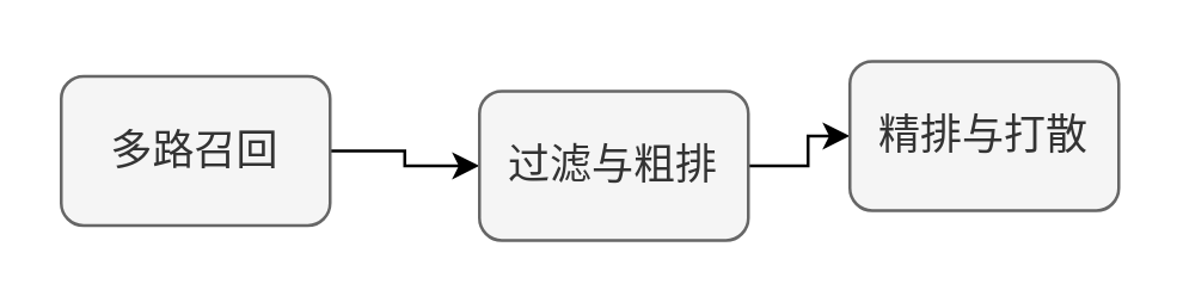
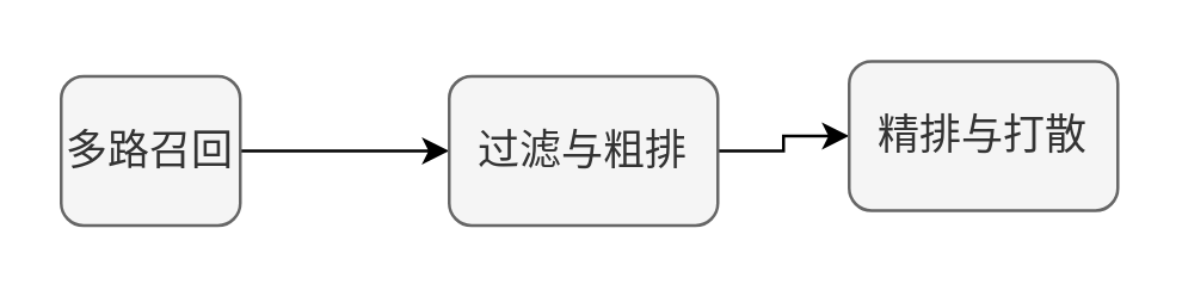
  <mxCell id="0" />
  <mxCell id="1" parent="0" />
  <mxCell id="2" value="" style="edgeStyle=orthogonalEdgeStyle;rounded=0;orthogonalLoop=1;jettySize=auto;html=1;" edge="1" parent="1" source="3" target="5"><mxGeometry relative="1" as="geometry" /></mxCell>
- <mxCell id="3" value="多路召回" style="rounded=1;whiteSpace=wrap;html=1;fontSize=14;fillColor=#f5f5f5;fontColor=#333333;strokeColor=#666666;" vertex="1" parent="1"><mxGeometry x="20" y="25" width="90" height="50" as="geometry" /></mxCell>
+ <mxCell id="3" value="多路召回" style="rounded=1;whiteSpace=wrap;html=1;fontSize=14;fillColor=#f5f5f5;fontColor=#333333;strokeColor=#666666;" vertex="1" parent="1"><mxGeometry x="20" y="25" width="60" height="50" as="geometry" /></mxCell>
  <mxCell id="4" value="" style="edgeStyle=orthogonalEdgeStyle;rounded=0;orthogonalLoop=1;jettySize=auto;html=1;" edge="1" parent="1" source="5" target="6"><mxGeometry relative="1" as="geometry" /></mxCell>
- <mxCell id="5" value="过滤与粗排" style="rounded=1;whiteSpace=wrap;html=1;fontSize=14;fillColor=#f5f5f5;fontColor=#333333;strokeColor=#666666;" vertex="1" parent="1"><mxGeometry x="160" y="30" width="90" height="50" as="geometry" /></mxCell>
+ <mxCell id="5" value="过滤与粗排" style="rounded=1;whiteSpace=wrap;html=1;fontSize=14;fillColor=#f5f5f5;fontColor=#333333;strokeColor=#666666;" vertex="1" parent="1"><mxGeometry x="150" y="25" width="90" height="50" as="geometry" /></mxCell>
  <mxCell id="6" value="精排与打散" style="rounded=1;whiteSpace=wrap;html=1;fontSize=14;fillColor=#f5f5f5;fontColor=#333333;strokeColor=#666666;" vertex="1" parent="1"><mxGeometry x="284" y="20" width="90" height="50" as="geometry" /></mxCell>
